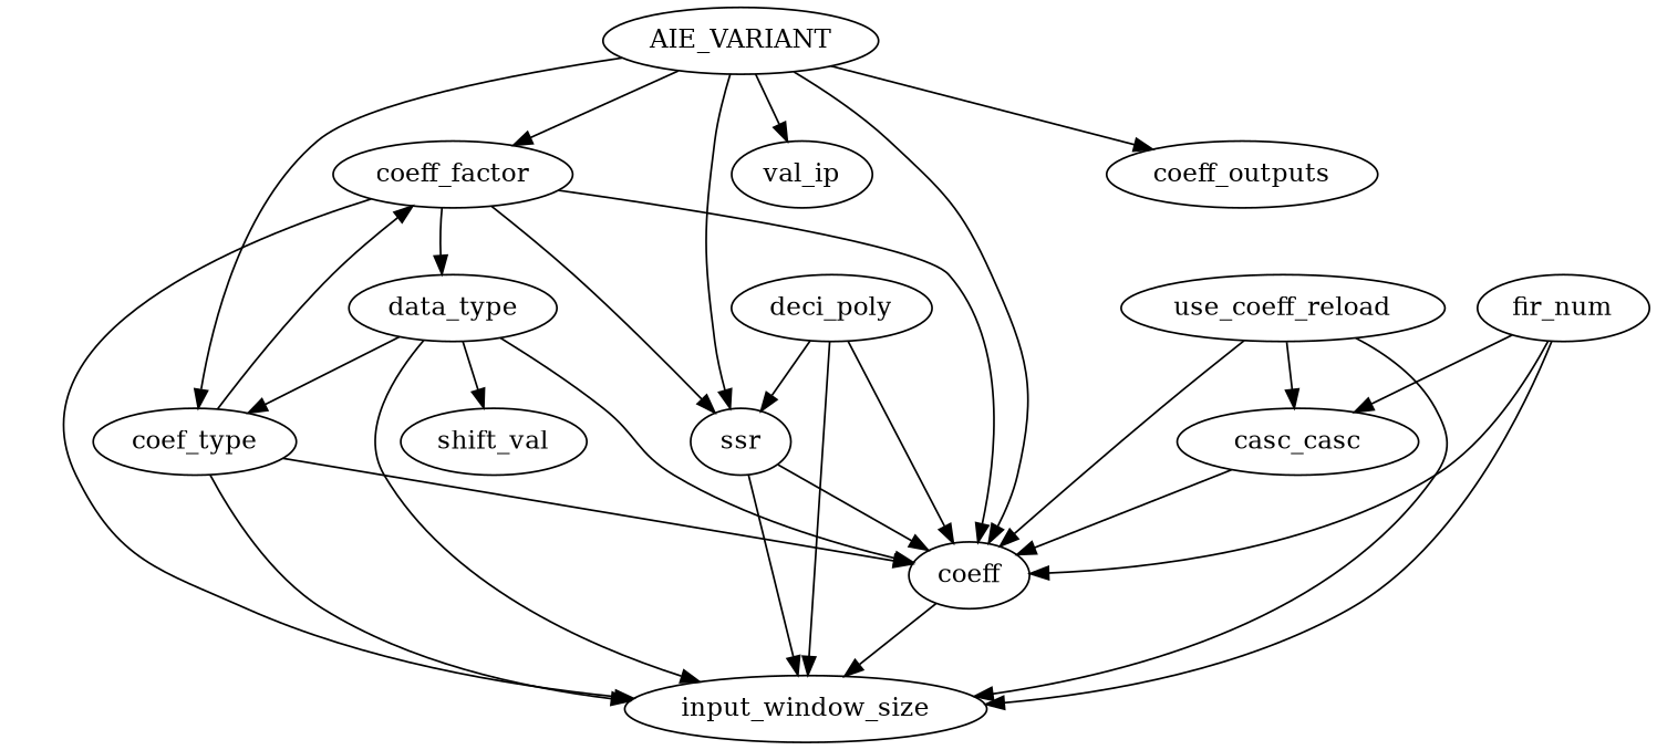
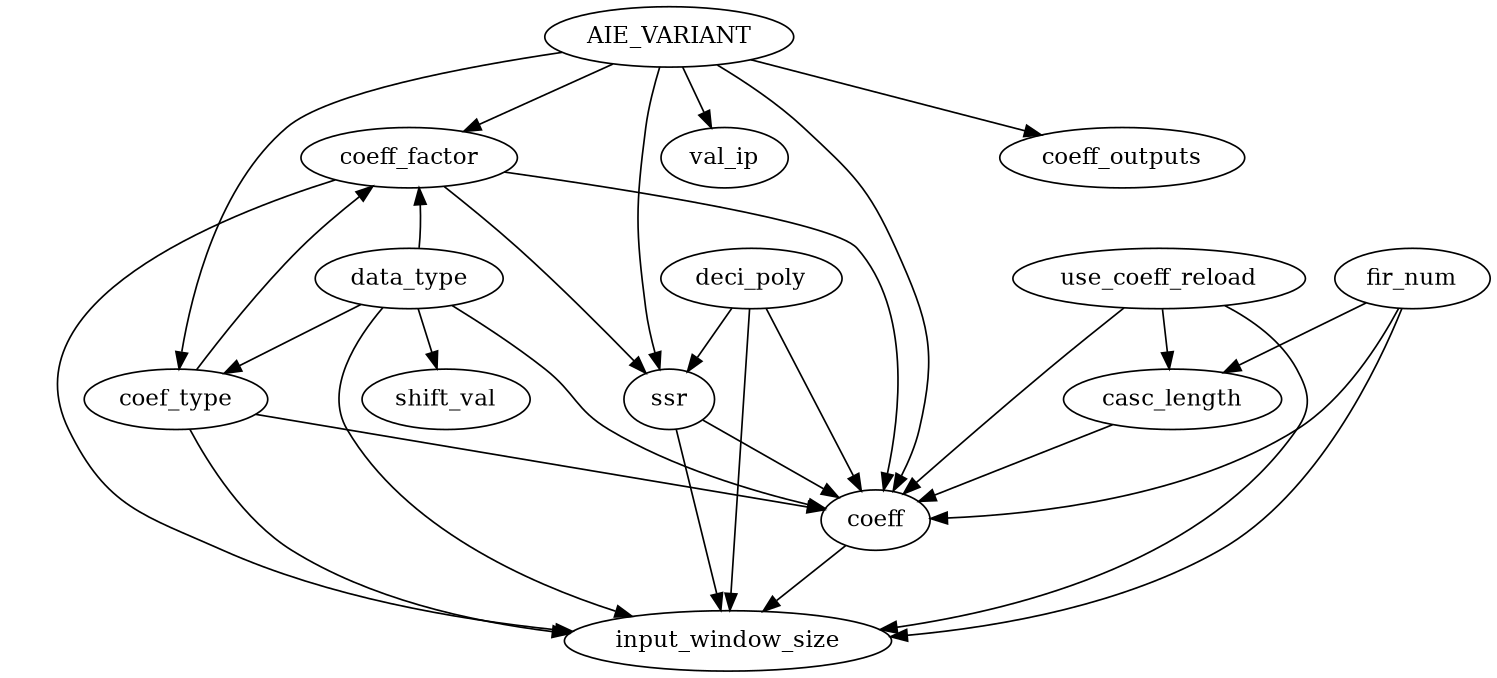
  digraph {
    n1 [label=coeff_factor]
    ssr
    coeff
    input_window_size
    deci_poly
    AIE_VARIANT
    n7 [label=val_ip]
    coef_type
    n9 [label=coeff_outputs]
    use_coeff_reload
-   casc_length [label=casc_casc]
+   casc_length
    n12 [label=fir_num]
    data_type
    shift_val
    n1 -> ssr
    n1 -> coeff
    n1 -> input_window_size
    ssr -> coeff
    ssr -> input_window_size
    coeff -> input_window_size
    deci_poly -> ssr
    deci_poly -> coeff
    deci_poly -> input_window_size
    AIE_VARIANT -> n1
    AIE_VARIANT -> ssr
    AIE_VARIANT -> coeff
    AIE_VARIANT -> n7
    AIE_VARIANT -> coef_type
    AIE_VARIANT -> n9
    coef_type -> n1
    coef_type -> coeff
    coef_type -> input_window_size
    use_coeff_reload -> coeff
    use_coeff_reload -> input_window_size
    use_coeff_reload -> casc_length
    casc_length -> coeff
    n12 -> coeff
    n12 -> input_window_size
    n12 -> casc_length
-   n1 -> data_type
+   data_type -> n1
    data_type -> coeff
    data_type -> input_window_size
    data_type -> coef_type
    data_type -> shift_val
  }
